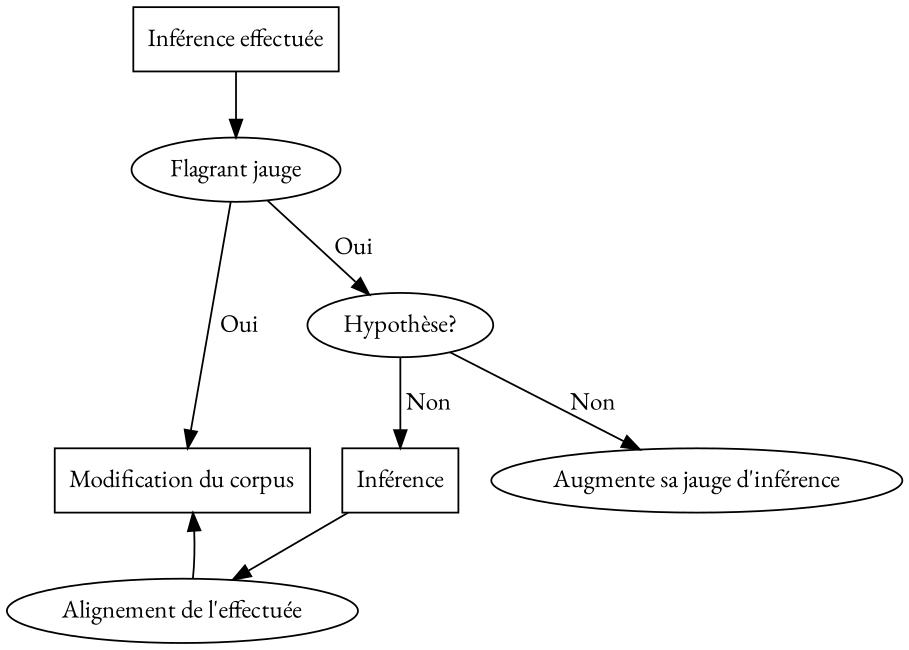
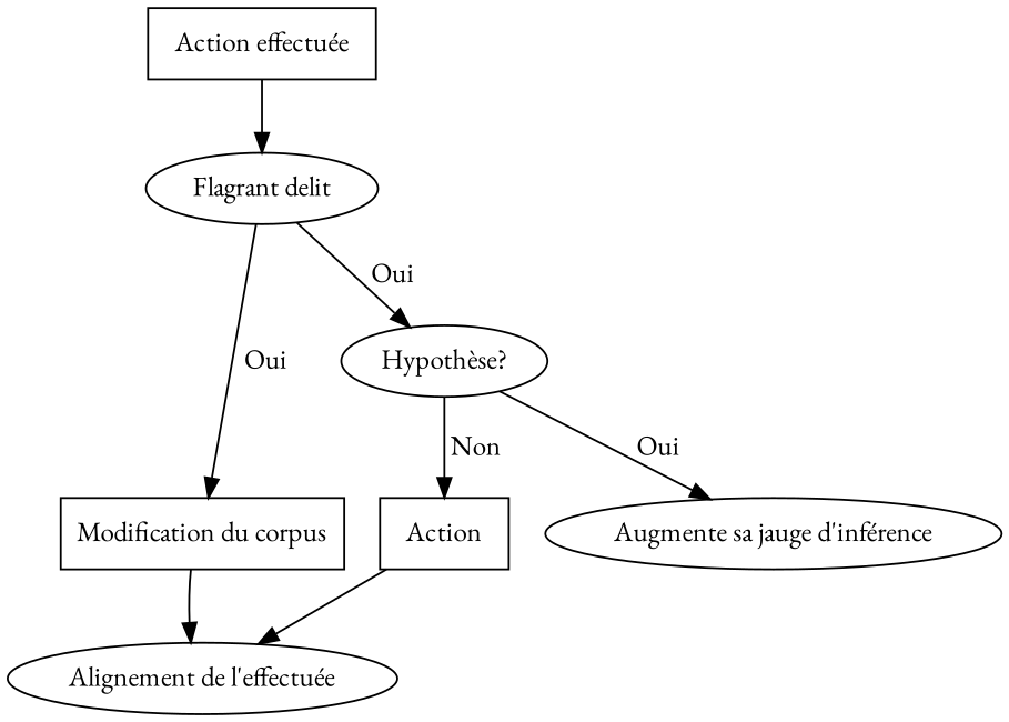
  digraph {
    fontname="EB Garamond"
    node [fontname="EB Garamond"]
    edge [fontname="EB Garamond"]
-   n1 [label="Inférence effectuée" shape=rect]
-   n2 [label="Flagrant jauge"]
+   n1 [label="Action effectuée" shape=rect]
+   n2 [label="Flagrant delit"]
    n3 [label="Modification du corpus" shape=rect]
    n4 [label="Hypothèse?"]
-   n5 [label="Inférence" shape=rect]
+   n5 [label=Action shape=rect]
    n6 [label="Augmente sa jauge d'inférence"]
    n7 [label="Alignement de l'effectuée"]
    n1 -> n2
    n2 -> n3 [label=" Oui"]
    n2 -> n4 [label=" Oui"]
    n4 -> n5 [label=" Non"]
-   n4 -> n6 [label=" Non"]
+   n4 -> n6 [label=" Oui"]
    n5 -> n7
-   n7 -> n3
+   n3 -> n7
  }
